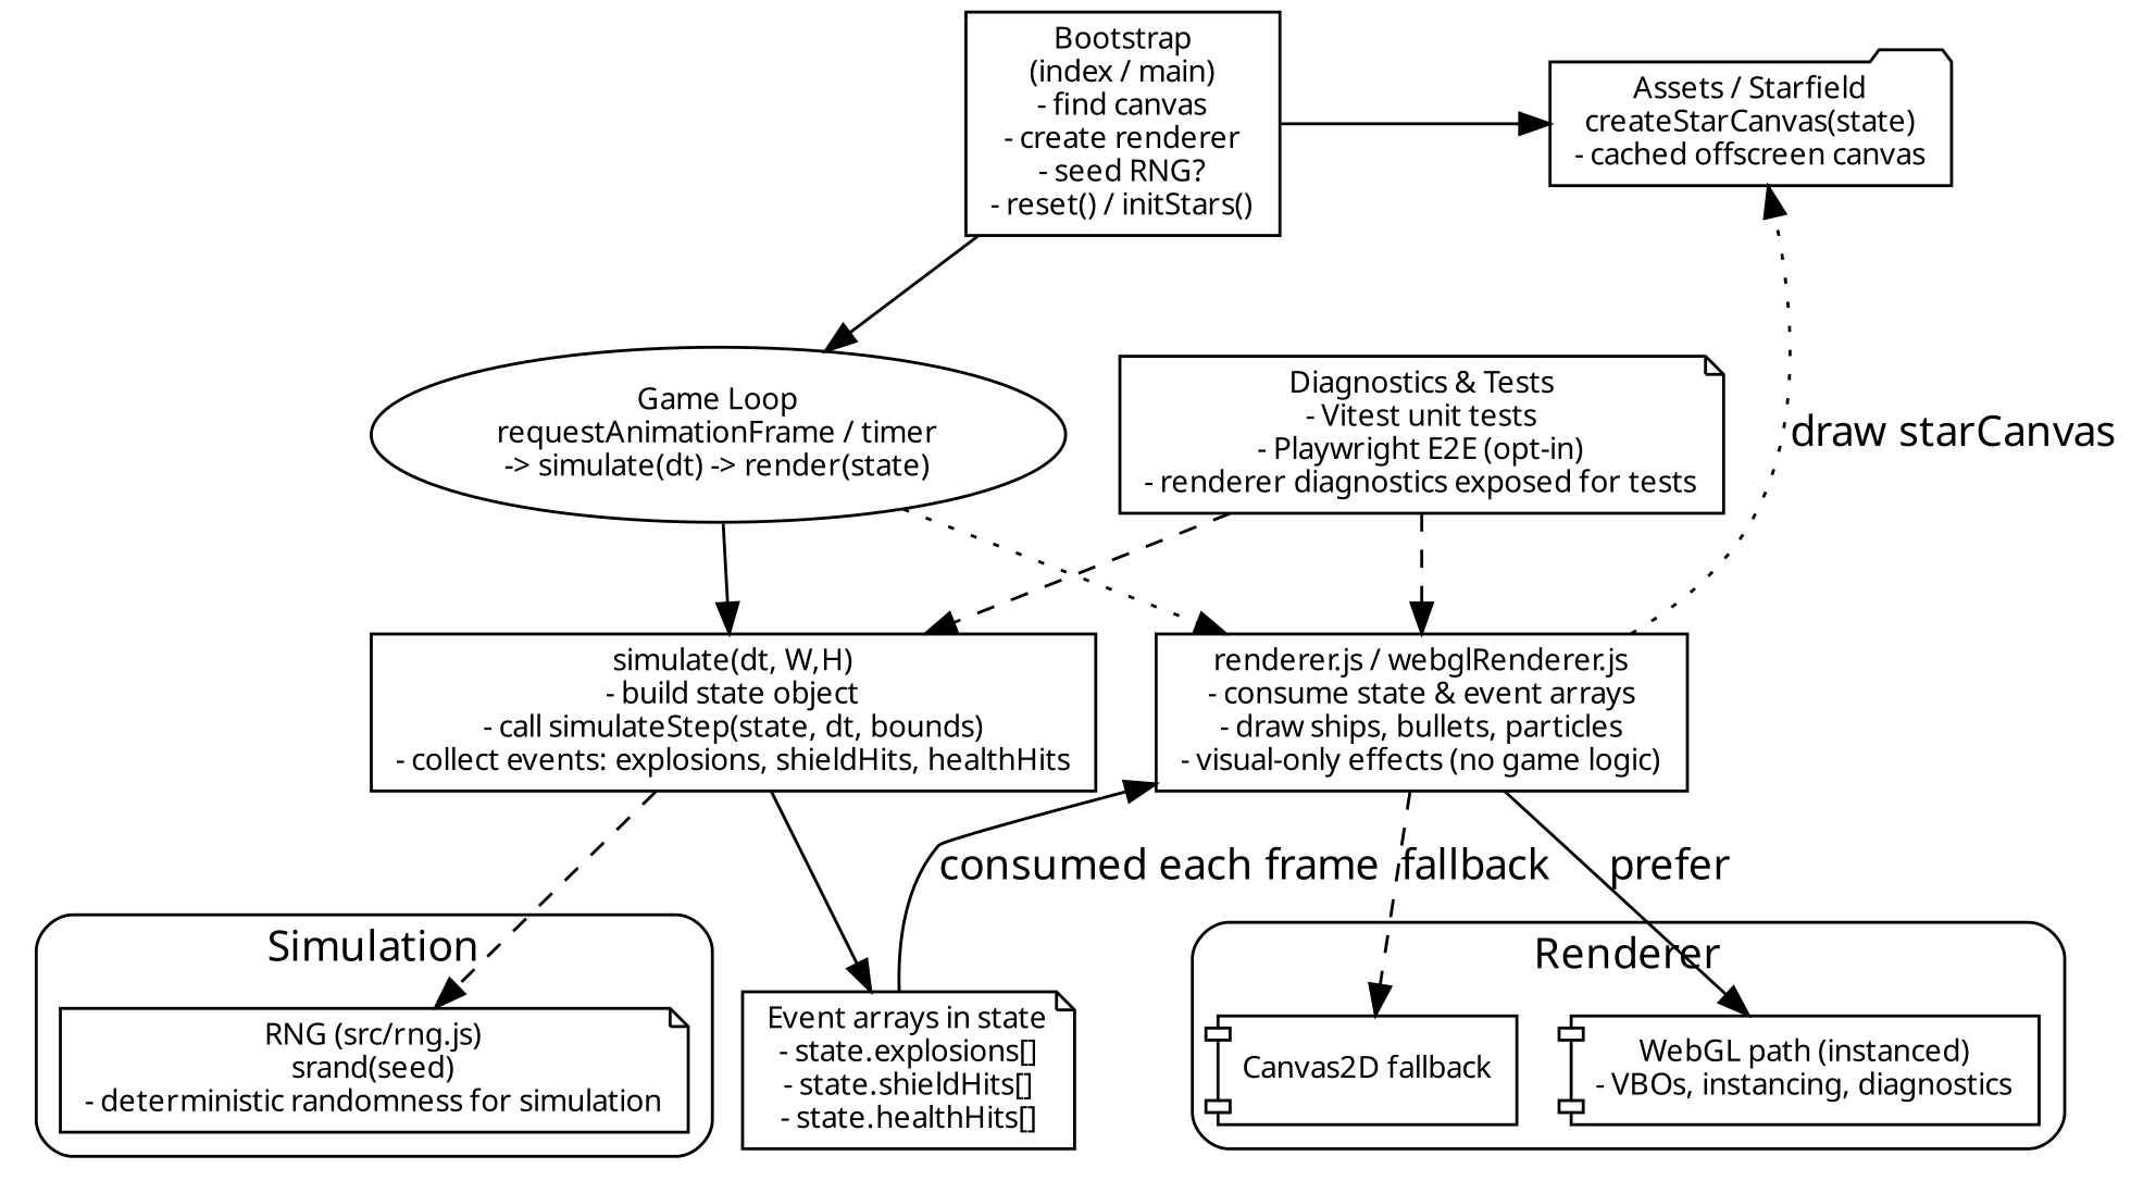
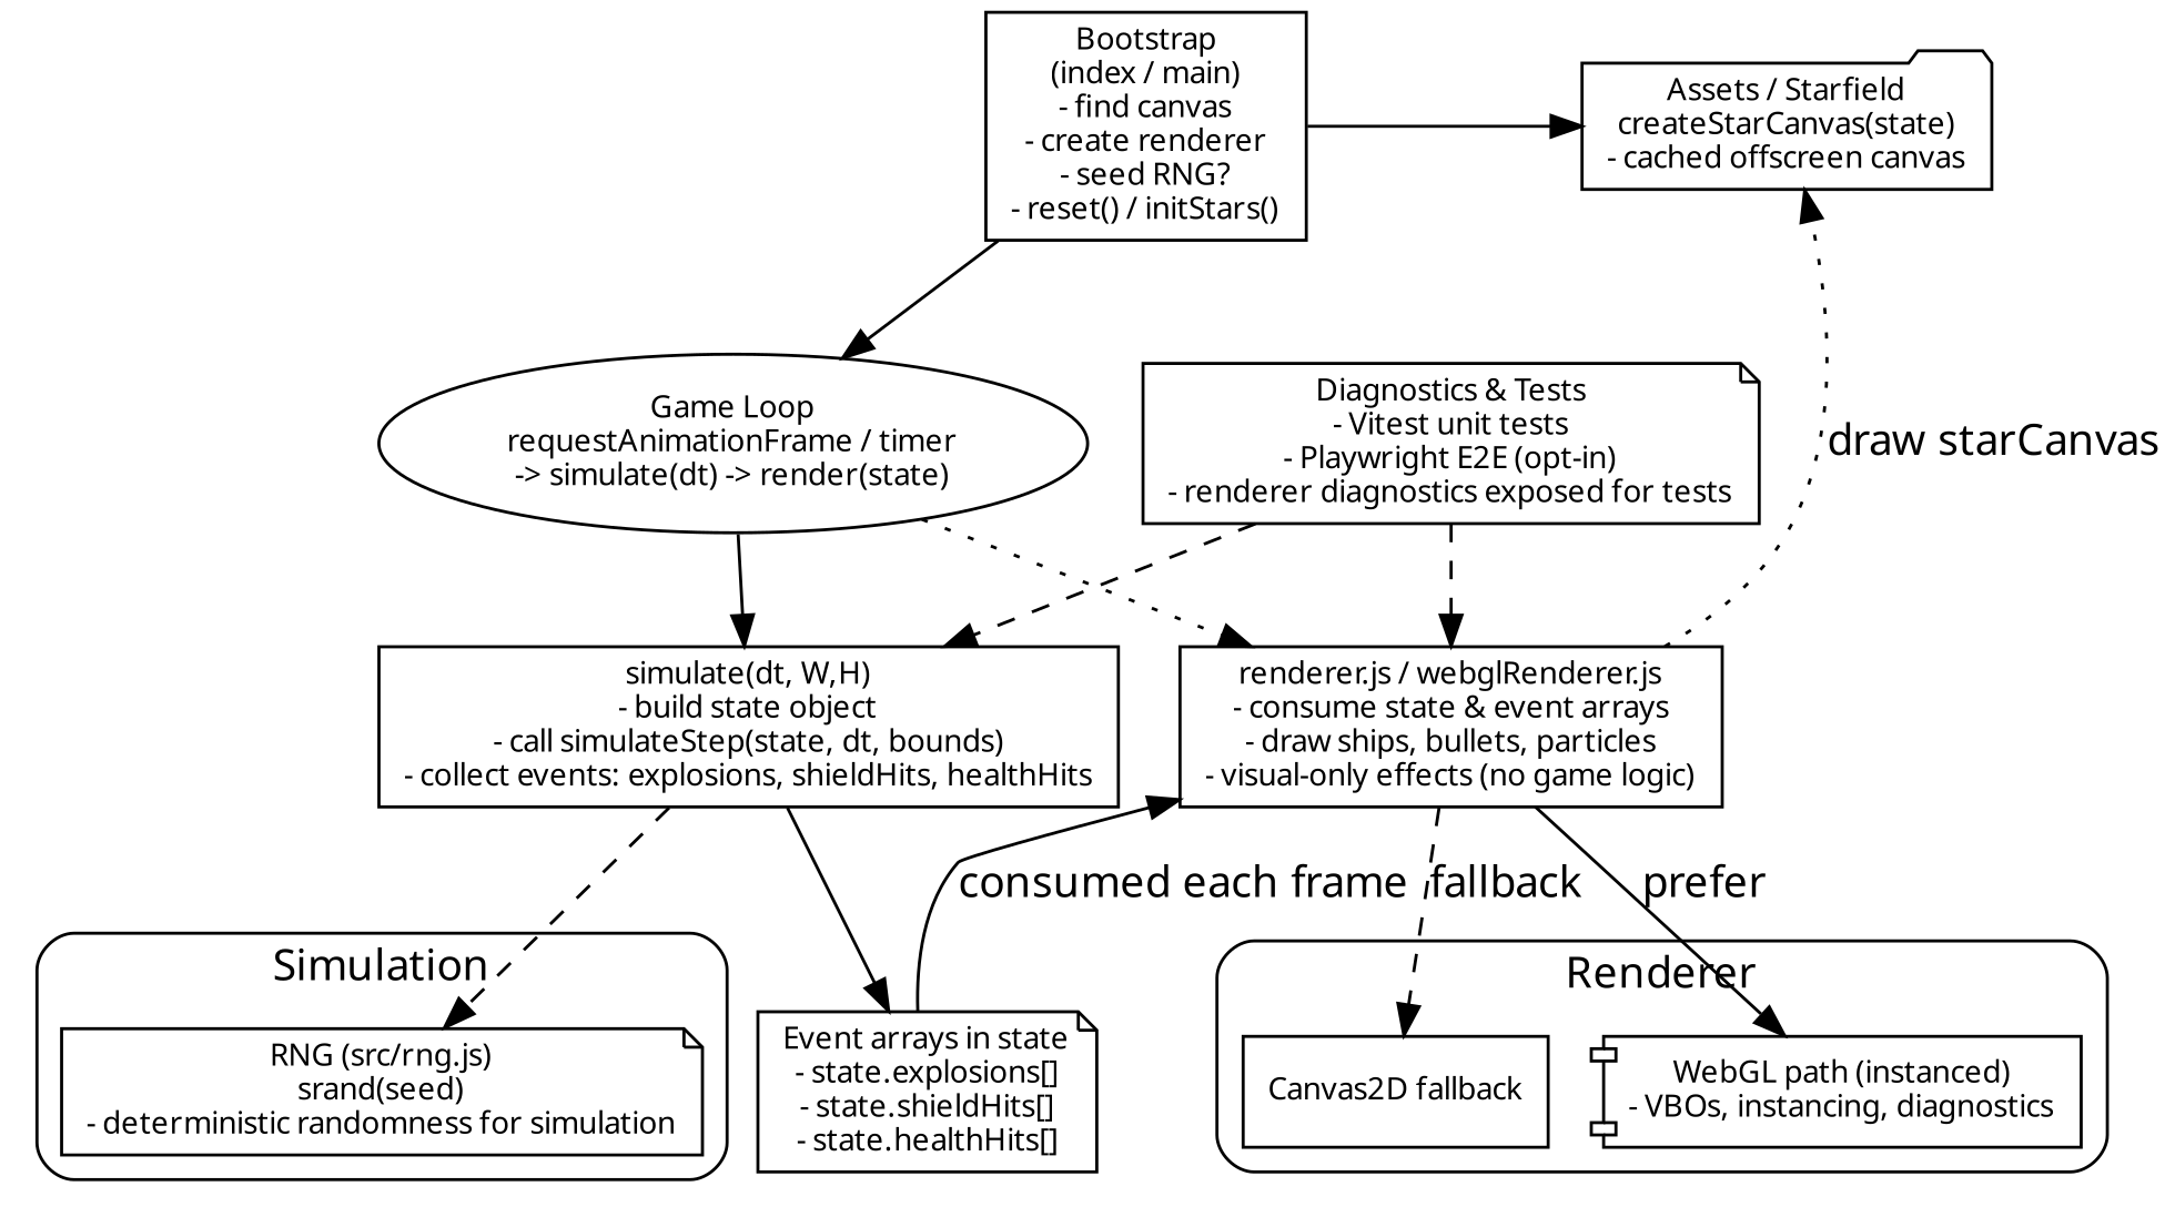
  digraph {
    rankdir=TB
    fontname="Noto Sans"
    node [fontname="Noto Sans" fontsize=10 shape=box]
    edge [fontname="Noto Sans"]
    n1 [label="Bootstrap\n(index / main)\n- find canvas\n- create renderer\n- seed RNG?\n- reset() / initStars()"]
    n2 [label="Assets / Starfield\ncreateStarCanvas(state)\n- cached offscreen canvas" shape=folder]
    n3 [label="simulate(dt, W,H)\n- build state object\n- call simulateStep(state, dt, bounds)\n- collect events: explosions, shieldHits, healthHits"]
    n4 [label="renderer.js / webglRenderer.js\n- consume state & event arrays\n- draw ships, bullets, particles\n- visual-only effects (no game logic)"]
    n5 [label="RNG (src/rng.js)\nsrand(seed)\n- deterministic randomness for simulation" shape=note]
    n6 [label="WebGL path (instanced)\n- VBOs, instancing, diagnostics" shape=component]
-   n7 [label="Canvas2D fallback" shape=component]
+   n7 [label="Canvas2D fallback"]
    n8 [label="Game Loop\nrequestAnimationFrame / timer\n-> simulate(dt) -> render(state)" shape=oval]
    n9 [label="Event arrays in state\n- state.explosions[]\n- state.shieldHits[]\n- state.healthHits[]" shape=note]
    n10 [label="Diagnostics & Tests\n- Vitest unit tests\n- Playwright E2E (opt-in)\n- renderer diagnostics exposed for tests" shape=note]
    subgraph sub_1 {
      rank=same
      n1
      n2
    }
    subgraph sub_2 {
      rank=same
      n3
      n4
    }
    subgraph cluster_3 {
      label=Simulation
      style=rounded
      n5
    }
    subgraph cluster_4 {
      label=Renderer
      style=rounded
      n6
      n7
    }
    n1 -> n2
    n1 -> n8
    n3 -> n5 [style=dashed]
    n3 -> n9
    n4 -> n2 [label="draw starCanvas" style=dotted]
    n4 -> n6 [label=prefer]
    n4 -> n7 [label=fallback style=dashed]
    n8 -> n3
    n8 -> n4 [style=dotted]
    n9 -> n4 [label="consumed each frame"]
    n10 -> n3 [style=dashed]
    n10 -> n4 [style=dashed]
  }
